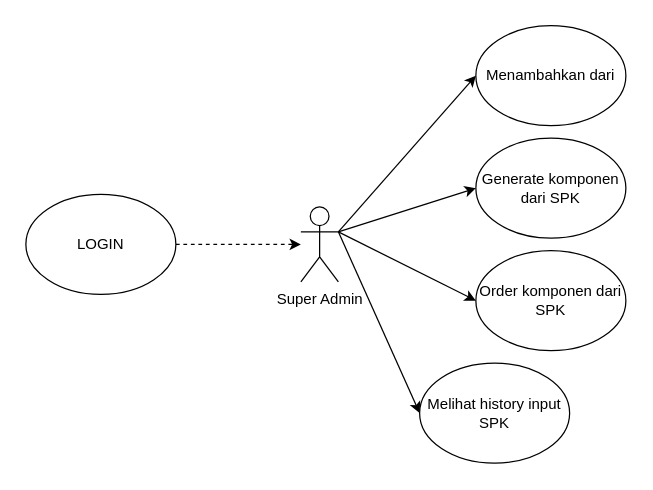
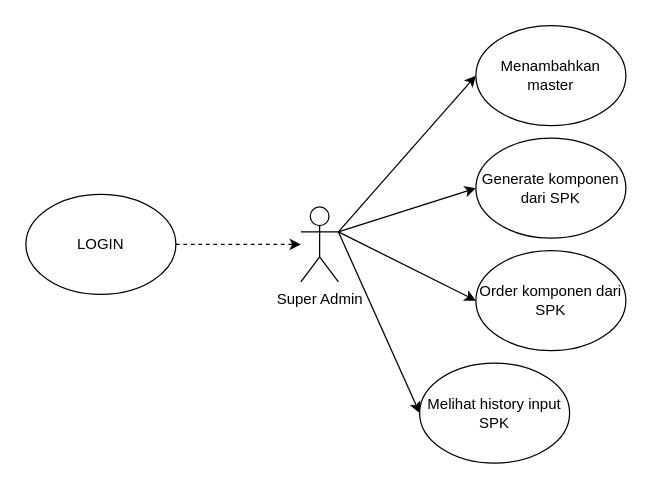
  <mxCell id="0" />
  <mxCell id="1" parent="0" />
  <mxCell id="2" style="edgeStyle=orthogonalEdgeStyle;rounded=0;orthogonalLoop=1;jettySize=auto;html=1;dashed=1;" edge="1" parent="1" source="3" target="4"><mxGeometry relative="1" as="geometry" /></mxCell>
  <mxCell id="3" value="LOGIN" style="ellipse;whiteSpace=wrap;html=1;" vertex="1" parent="1"><mxGeometry x="20" y="155" width="120" height="80" as="geometry" /></mxCell>
  <mxCell id="4" value="Super Admin" style="shape=umlActor;verticalLabelPosition=bottom;verticalAlign=top;html=1;outlineConnect=0;" vertex="1" parent="1"><mxGeometry x="240" y="165" width="30" height="60" as="geometry" /></mxCell>
- <mxCell id="5" value="Menambahkan dari" style="ellipse;whiteSpace=wrap;html=1;" vertex="1" parent="1"><mxGeometry x="380" y="20" width="120" height="80" as="geometry" /></mxCell>
+ <mxCell id="5" value="Menambahkan master" style="ellipse;whiteSpace=wrap;html=1;" vertex="1" parent="1"><mxGeometry x="380" y="20" width="120" height="80" as="geometry" /></mxCell>
  <mxCell id="6" value="Generate komponen dari SPK" style="ellipse;whiteSpace=wrap;html=1;" vertex="1" parent="1"><mxGeometry x="380" y="110" width="120" height="80" as="geometry" /></mxCell>
  <mxCell id="7" value="Melihat history input SPK" style="ellipse;whiteSpace=wrap;html=1;" vertex="1" parent="1"><mxGeometry x="335" y="290" width="120" height="80" as="geometry" /></mxCell>
  <mxCell id="8" value="Order komponen dari SPK" style="ellipse;whiteSpace=wrap;html=1;" vertex="1" parent="1"><mxGeometry x="380" y="200" width="120" height="80" as="geometry" /></mxCell>
  <mxCell id="9" value="" style="endArrow=classic;html=1;rounded=0;entryX=0;entryY=0.5;entryDx=0;entryDy=0;" edge="1" parent="1" target="5"><mxGeometry width="50" height="50" relative="1" as="geometry"><mxPoint x="270" y="185" as="sourcePoint" /><mxPoint x="390" y="155" as="targetPoint" /></mxGeometry></mxCell>
  <mxCell id="10" value="" style="endArrow=classic;html=1;rounded=0;entryX=0;entryY=0.5;entryDx=0;entryDy=0;exitX=1;exitY=0.333;exitDx=0;exitDy=0;exitPerimeter=0;" edge="1" parent="1" source="4" target="6"><mxGeometry width="50" height="50" relative="1" as="geometry"><mxPoint x="280" y="195" as="sourcePoint" /><mxPoint x="392" y="250" as="targetPoint" /></mxGeometry></mxCell>
  <mxCell id="11" value="" style="endArrow=classic;html=1;rounded=0;entryX=0;entryY=0.5;entryDx=0;entryDy=0;exitX=1;exitY=0.333;exitDx=0;exitDy=0;exitPerimeter=0;" edge="1" parent="1" source="4" target="8"><mxGeometry width="50" height="50" relative="1" as="geometry"><mxPoint x="280" y="195" as="sourcePoint" /><mxPoint x="392" y="340" as="targetPoint" /></mxGeometry></mxCell>
  <mxCell id="12" value="" style="endArrow=classic;html=1;rounded=0;entryX=0;entryY=0.5;entryDx=0;entryDy=0;exitX=1;exitY=0.333;exitDx=0;exitDy=0;exitPerimeter=0;" edge="1" parent="1" source="4" target="7"><mxGeometry width="50" height="50" relative="1" as="geometry"><mxPoint x="230" y="235" as="sourcePoint" /><mxPoint x="342" y="470" as="targetPoint" /></mxGeometry></mxCell>
